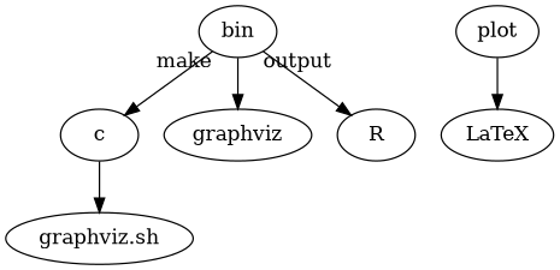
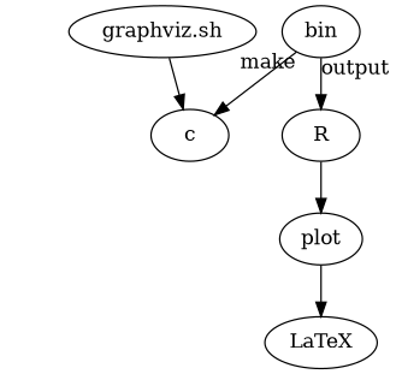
  digraph {
    node [shape=ellipse]
    input [shape=point style=invis]
    output [shape=point style=invis]
    n3 [label="graphviz.sh"]
    n4 [label=c]
    n5 [label=bin]
-   n6 [label=graphviz]
    n7 [label=R]
    n8 [label=plot]
    n9 [label=LaTeX]
-   n4 -> n3
+   n3 -> n4
    n5 -> n4 [taillabel=make]
-   n5 -> n6
    n5 -> n7 [taillabel=output]
+   n7 -> n8
    n8 -> n9
  }
